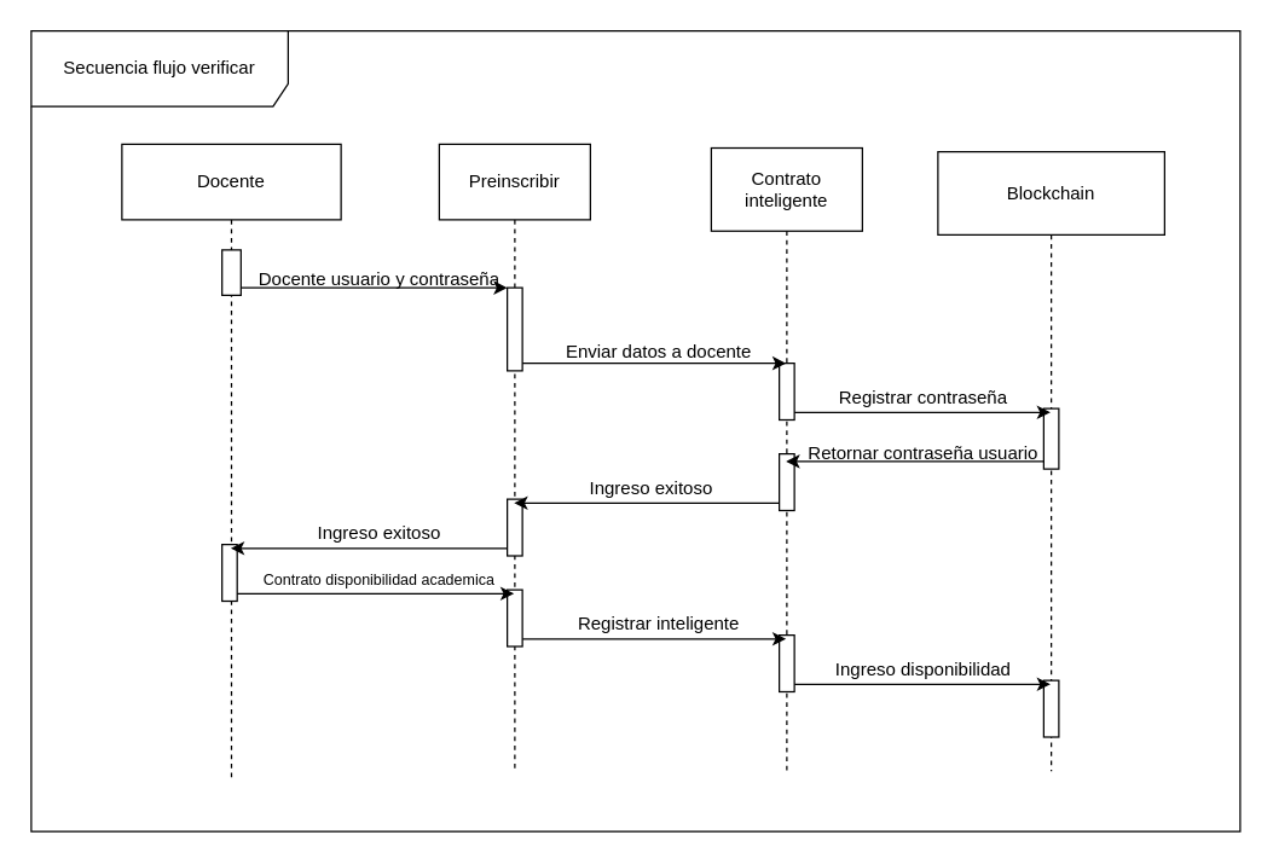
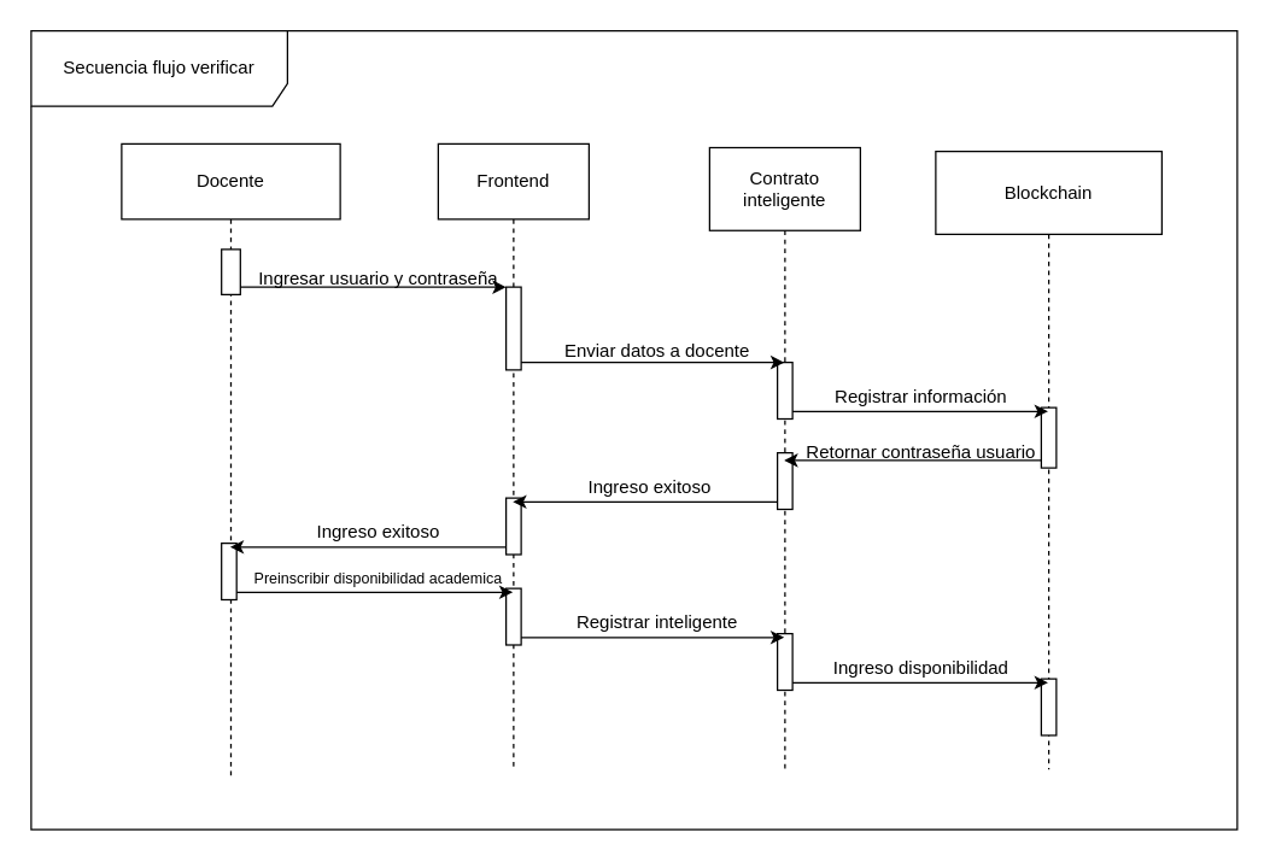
  <mxCell id="0" />
  <mxCell id="1" parent="0" />
  <mxCell id="2" value="Secuencia flujo verificar" style="shape=umlFrame;whiteSpace=wrap;html=1;pointerEvents=0;recursiveResize=0;container=1;collapsible=0;width=170;height=50;" vertex="1" parent="1"><mxGeometry x="20" y="20" width="800" height="530" as="geometry" /></mxCell>
  <mxCell id="3" value="Docente" style="shape=umlLifeline;perimeter=lifelinePerimeter;whiteSpace=wrap;html=1;container=1;dropTarget=0;collapsible=0;recursiveResize=0;outlineConnect=0;portConstraint=eastwest;newEdgeStyle={&quot;edgeStyle&quot;:&quot;elbowEdgeStyle&quot;,&quot;elbow&quot;:&quot;vertical&quot;,&quot;curved&quot;:0,&quot;rounded&quot;:0};size=50;" vertex="1" parent="2"><mxGeometry x="60" y="75" width="145" height="420" as="geometry" /></mxCell>
  <mxCell id="4" value="" style="html=1;points=[[0,0,0,0,5],[0,1,0,0,-5],[1,0,0,0,5],[1,1,0,0,-5]];perimeter=orthogonalPerimeter;outlineConnect=0;targetShapes=umlLifeline;portConstraint=eastwest;newEdgeStyle={&quot;curved&quot;:0,&quot;rounded&quot;:0};" vertex="1" parent="3"><mxGeometry x="66.25" y="70" width="12.5" height="30" as="geometry" /></mxCell>
  <mxCell id="5" value="" style="html=1;points=[[0,0,0,0,5],[0,1,0,0,-5],[1,0,0,0,5],[1,1,0,0,-5]];perimeter=orthogonalPerimeter;outlineConnect=0;targetShapes=umlLifeline;portConstraint=eastwest;newEdgeStyle={&quot;curved&quot;:0,&quot;rounded&quot;:0};" vertex="1" parent="3"><mxGeometry x="66.25" y="265" width="10" height="37.5" as="geometry" /></mxCell>
  <mxCell id="6" value="Blockchain" style="shape=umlLifeline;perimeter=lifelinePerimeter;whiteSpace=wrap;html=1;container=1;dropTarget=0;collapsible=0;recursiveResize=0;outlineConnect=0;portConstraint=eastwest;newEdgeStyle={&quot;edgeStyle&quot;:&quot;elbowEdgeStyle&quot;,&quot;elbow&quot;:&quot;vertical&quot;,&quot;curved&quot;:0,&quot;rounded&quot;:0};size=55;" vertex="1" parent="2"><mxGeometry x="600" y="80" width="150" height="410" as="geometry" /></mxCell>
  <mxCell id="7" value="" style="html=1;points=[[0,0,0,0,5],[0,1,0,0,-5],[1,0,0,0,5],[1,1,0,0,-5]];perimeter=orthogonalPerimeter;outlineConnect=0;targetShapes=umlLifeline;portConstraint=eastwest;newEdgeStyle={&quot;curved&quot;:0,&quot;rounded&quot;:0};" vertex="1" parent="6"><mxGeometry x="70" y="170" width="10" height="40" as="geometry" /></mxCell>
  <mxCell id="8" value="" style="html=1;points=[[0,0,0,0,5],[0,1,0,0,-5],[1,0,0,0,5],[1,1,0,0,-5]];perimeter=orthogonalPerimeter;outlineConnect=0;targetShapes=umlLifeline;portConstraint=eastwest;newEdgeStyle={&quot;curved&quot;:0,&quot;rounded&quot;:0};" vertex="1" parent="6"><mxGeometry x="70" y="350" width="10" height="37.5" as="geometry" /></mxCell>
- <mxCell id="9" value="Preinscribir" style="shape=umlLifeline;perimeter=lifelinePerimeter;whiteSpace=wrap;html=1;container=1;dropTarget=0;collapsible=0;recursiveResize=0;outlineConnect=0;portConstraint=eastwest;newEdgeStyle={&quot;edgeStyle&quot;:&quot;elbowEdgeStyle&quot;,&quot;elbow&quot;:&quot;vertical&quot;,&quot;curved&quot;:0,&quot;rounded&quot;:0};size=50;" vertex="1" parent="2"><mxGeometry x="270" y="75" width="100" height="415" as="geometry" /></mxCell>
+ <mxCell id="9" value="Frontend" style="shape=umlLifeline;perimeter=lifelinePerimeter;whiteSpace=wrap;html=1;container=1;dropTarget=0;collapsible=0;recursiveResize=0;outlineConnect=0;portConstraint=eastwest;newEdgeStyle={&quot;edgeStyle&quot;:&quot;elbowEdgeStyle&quot;,&quot;elbow&quot;:&quot;vertical&quot;,&quot;curved&quot;:0,&quot;rounded&quot;:0};size=50;" vertex="1" parent="2"><mxGeometry x="270" y="75" width="100" height="415" as="geometry" /></mxCell>
  <mxCell id="10" value="" style="html=1;points=[[0,0,0,0,5],[0,1,0,0,-5],[1,0,0,0,5],[1,1,0,0,-5]];perimeter=orthogonalPerimeter;outlineConnect=0;targetShapes=umlLifeline;portConstraint=eastwest;newEdgeStyle={&quot;curved&quot;:0,&quot;rounded&quot;:0};" vertex="1" parent="9"><mxGeometry x="45" y="95" width="10" height="55" as="geometry" /></mxCell>
  <mxCell id="11" value="" style="html=1;points=[[0,0,0,0,5],[0,1,0,0,-5],[1,0,0,0,5],[1,1,0,0,-5]];perimeter=orthogonalPerimeter;outlineConnect=0;targetShapes=umlLifeline;portConstraint=eastwest;newEdgeStyle={&quot;curved&quot;:0,&quot;rounded&quot;:0};" vertex="1" parent="9"><mxGeometry x="45" y="235" width="10" height="37.5" as="geometry" /></mxCell>
  <mxCell id="12" value="" style="html=1;points=[[0,0,0,0,5],[0,1,0,0,-5],[1,0,0,0,5],[1,1,0,0,-5]];perimeter=orthogonalPerimeter;outlineConnect=0;targetShapes=umlLifeline;portConstraint=eastwest;newEdgeStyle={&quot;curved&quot;:0,&quot;rounded&quot;:0};" vertex="1" parent="9"><mxGeometry x="45" y="295" width="10" height="37.5" as="geometry" /></mxCell>
  <mxCell id="13" value="Contrato inteligente" style="shape=umlLifeline;perimeter=lifelinePerimeter;whiteSpace=wrap;html=1;container=1;dropTarget=0;collapsible=0;recursiveResize=0;outlineConnect=0;portConstraint=eastwest;newEdgeStyle={&quot;edgeStyle&quot;:&quot;elbowEdgeStyle&quot;,&quot;elbow&quot;:&quot;vertical&quot;,&quot;curved&quot;:0,&quot;rounded&quot;:0};size=55;" vertex="1" parent="2"><mxGeometry x="450" y="77.5" width="100" height="415" as="geometry" /></mxCell>
  <mxCell id="14" value="" style="html=1;points=[[0,0,0,0,5],[0,1,0,0,-5],[1,0,0,0,5],[1,1,0,0,-5]];perimeter=orthogonalPerimeter;outlineConnect=0;targetShapes=umlLifeline;portConstraint=eastwest;newEdgeStyle={&quot;curved&quot;:0,&quot;rounded&quot;:0};" vertex="1" parent="13"><mxGeometry x="45" y="142.5" width="10" height="37.5" as="geometry" /></mxCell>
  <mxCell id="15" value="" style="html=1;points=[[0,0,0,0,5],[0,1,0,0,-5],[1,0,0,0,5],[1,1,0,0,-5]];perimeter=orthogonalPerimeter;outlineConnect=0;targetShapes=umlLifeline;portConstraint=eastwest;newEdgeStyle={&quot;curved&quot;:0,&quot;rounded&quot;:0};" vertex="1" parent="13"><mxGeometry x="45" y="202.5" width="10" height="37.5" as="geometry" /></mxCell>
  <mxCell id="16" value="" style="html=1;points=[[0,0,0,0,5],[0,1,0,0,-5],[1,0,0,0,5],[1,1,0,0,-5]];perimeter=orthogonalPerimeter;outlineConnect=0;targetShapes=umlLifeline;portConstraint=eastwest;newEdgeStyle={&quot;curved&quot;:0,&quot;rounded&quot;:0};" vertex="1" parent="13"><mxGeometry x="45" y="322.5" width="10" height="37.5" as="geometry" /></mxCell>
  <mxCell id="17" style="edgeStyle=none;rounded=0;orthogonalLoop=1;jettySize=auto;html=1;curved=0;exitX=1;exitY=1;exitDx=0;exitDy=-5;exitPerimeter=0;" edge="1" parent="2" source="4" target="10"><mxGeometry relative="1" as="geometry" /></mxCell>
- <mxCell id="18" value="Docente usuario y contraseña" style="text;html=1;align=center;verticalAlign=middle;resizable=0;points=[];autosize=1;strokeColor=none;fillColor=none;" vertex="1" parent="2"><mxGeometry x="140" y="150" width="180" height="30" as="geometry" /></mxCell>
+ <mxCell id="18" value="Ingresar usuario y contraseña" style="text;html=1;align=center;verticalAlign=middle;resizable=0;points=[];autosize=1;strokeColor=none;fillColor=none;" vertex="1" parent="2"><mxGeometry x="140" y="150" width="180" height="30" as="geometry" /></mxCell>
  <mxCell id="19" style="edgeStyle=none;rounded=0;orthogonalLoop=1;jettySize=auto;html=1;curved=0;exitX=1;exitY=1;exitDx=0;exitDy=-5;exitPerimeter=0;" edge="1" parent="2" source="10" target="13"><mxGeometry relative="1" as="geometry" /></mxCell>
  <mxCell id="20" value="Enviar datos a docente" style="text;html=1;align=center;verticalAlign=middle;resizable=0;points=[];autosize=1;strokeColor=none;fillColor=none;" vertex="1" parent="2"><mxGeometry x="340" y="198" width="150" height="30" as="geometry" /></mxCell>
  <mxCell id="21" style="edgeStyle=none;rounded=0;orthogonalLoop=1;jettySize=auto;html=1;curved=0;exitX=1;exitY=1;exitDx=0;exitDy=-5;exitPerimeter=0;" edge="1" parent="2" source="14" target="6"><mxGeometry relative="1" as="geometry" /></mxCell>
- <mxCell id="22" value="Registrar contraseña" style="text;html=1;align=center;verticalAlign=middle;resizable=0;points=[];autosize=1;strokeColor=none;fillColor=none;" vertex="1" parent="2"><mxGeometry x="520" y="228" width="140" height="30" as="geometry" /></mxCell>
+ <mxCell id="22" value="Registrar información" style="text;html=1;align=center;verticalAlign=middle;resizable=0;points=[];autosize=1;strokeColor=none;fillColor=none;" vertex="1" parent="2"><mxGeometry x="520" y="228" width="140" height="30" as="geometry" /></mxCell>
  <mxCell id="23" style="edgeStyle=none;rounded=0;orthogonalLoop=1;jettySize=auto;html=1;curved=0;exitX=0;exitY=1;exitDx=0;exitDy=-5;exitPerimeter=0;" edge="1" parent="2" source="7" target="13"><mxGeometry relative="1" as="geometry" /></mxCell>
  <mxCell id="24" value="Retornar contraseña&lt;span style=&quot;background-color: initial;&quot;&gt;&amp;nbsp;usuario&lt;/span&gt;" style="text;html=1;align=center;verticalAlign=middle;resizable=0;points=[];autosize=1;strokeColor=none;fillColor=none;" vertex="1" parent="2"><mxGeometry x="500" y="265" width="180" height="30" as="geometry" /></mxCell>
  <mxCell id="25" style="edgeStyle=none;rounded=0;orthogonalLoop=1;jettySize=auto;html=1;curved=0;exitX=0;exitY=1;exitDx=0;exitDy=-5;exitPerimeter=0;" edge="1" parent="2" source="15" target="9"><mxGeometry relative="1" as="geometry" /></mxCell>
  <mxCell id="26" value="Ingreso exitoso" style="text;html=1;align=center;verticalAlign=middle;resizable=0;points=[];autosize=1;strokeColor=none;fillColor=none;" vertex="1" parent="2"><mxGeometry x="360" y="288" width="100" height="30" as="geometry" /></mxCell>
  <mxCell id="27" style="edgeStyle=none;rounded=0;orthogonalLoop=1;jettySize=auto;html=1;curved=0;exitX=0;exitY=1;exitDx=0;exitDy=-5;exitPerimeter=0;" edge="1" parent="2" source="11" target="3"><mxGeometry relative="1" as="geometry" /></mxCell>
  <mxCell id="28" value="Ingreso exitoso" style="text;html=1;align=center;verticalAlign=middle;resizable=0;points=[];autosize=1;strokeColor=none;fillColor=none;" vertex="1" parent="2"><mxGeometry x="180" y="318" width="100" height="30" as="geometry" /></mxCell>
  <mxCell id="29" style="edgeStyle=none;rounded=0;orthogonalLoop=1;jettySize=auto;html=1;curved=0;exitX=1;exitY=1;exitDx=0;exitDy=-5;exitPerimeter=0;" edge="1" parent="2" source="5" target="9"><mxGeometry relative="1" as="geometry" /></mxCell>
- <mxCell id="30" value="Contrato disponibilidad academica" style="text;html=1;align=center;verticalAlign=middle;resizable=0;points=[];autosize=1;strokeColor=none;fillColor=none;fontSize=10;" vertex="1" parent="2"><mxGeometry x="135" y="348" width="190" height="30" as="geometry" /></mxCell>
+ <mxCell id="30" value="Preinscribir disponibilidad academica" style="text;html=1;align=center;verticalAlign=middle;resizable=0;points=[];autosize=1;strokeColor=none;fillColor=none;fontSize=10;" vertex="1" parent="2"><mxGeometry x="135" y="348" width="190" height="30" as="geometry" /></mxCell>
  <mxCell id="31" style="edgeStyle=none;rounded=0;orthogonalLoop=1;jettySize=auto;html=1;curved=0;exitX=1;exitY=1;exitDx=0;exitDy=-5;exitPerimeter=0;" edge="1" parent="2" source="12" target="13"><mxGeometry relative="1" as="geometry" /></mxCell>
  <mxCell id="32" value="Registrar inteligente" style="text;html=1;align=center;verticalAlign=middle;resizable=0;points=[];autosize=1;strokeColor=none;fillColor=none;" vertex="1" parent="2"><mxGeometry x="340" y="378" width="150" height="30" as="geometry" /></mxCell>
  <mxCell id="33" style="edgeStyle=none;rounded=0;orthogonalLoop=1;jettySize=auto;html=1;curved=0;exitX=1;exitY=1;exitDx=0;exitDy=-5;exitPerimeter=0;" edge="1" parent="2" source="16" target="6"><mxGeometry relative="1" as="geometry" /></mxCell>
  <mxCell id="34" value="Ingreso disponibilidad" style="text;html=1;align=center;verticalAlign=middle;resizable=0;points=[];autosize=1;strokeColor=none;fillColor=none;" vertex="1" parent="2"><mxGeometry x="510" y="408" width="160" height="30" as="geometry" /></mxCell>
